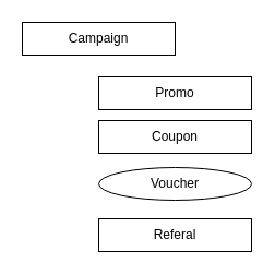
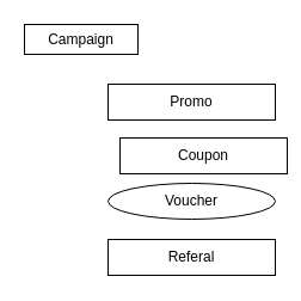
  <mxCell id="0" />
  <mxCell id="1" parent="0" />
- <mxCell id="2" value="Campaign" style="whiteSpace=wrap;html=1;" vertex="1" parent="1"><mxGeometry x="20" y="20" width="140" height="30" as="geometry" /></mxCell>
+ <mxCell id="2" value="Campaign" style="whiteSpace=wrap;html=1;" vertex="1" parent="1"><mxGeometry x="20" y="20" width="95" height="25" as="geometry" /></mxCell>
  <mxCell id="3" value="Promo" style="whiteSpace=wrap;html=1;" vertex="1" parent="1"><mxGeometry x="90" y="70" width="140" height="30" as="geometry" /></mxCell>
- <mxCell id="4" value="Coupon" style="whiteSpace=wrap;html=1;" vertex="1" parent="1"><mxGeometry x="90" y="110" width="140" height="30" as="geometry" /></mxCell>
+ <mxCell id="4" value="Coupon" style="whiteSpace=wrap;html=1;" vertex="1" parent="1"><mxGeometry x="100" y="115" width="140" height="30" as="geometry" /></mxCell>
  <mxCell id="5" value="Voucher" style="ellipse;whiteSpace=wrap;html=1;" vertex="1" parent="1"><mxGeometry x="90" y="153" width="140" height="30" as="geometry" /></mxCell>
  <mxCell id="6" value="Referal" style="whiteSpace=wrap;html=1;" vertex="1" parent="1"><mxGeometry x="90" y="200" width="140" height="30" as="geometry" /></mxCell>
